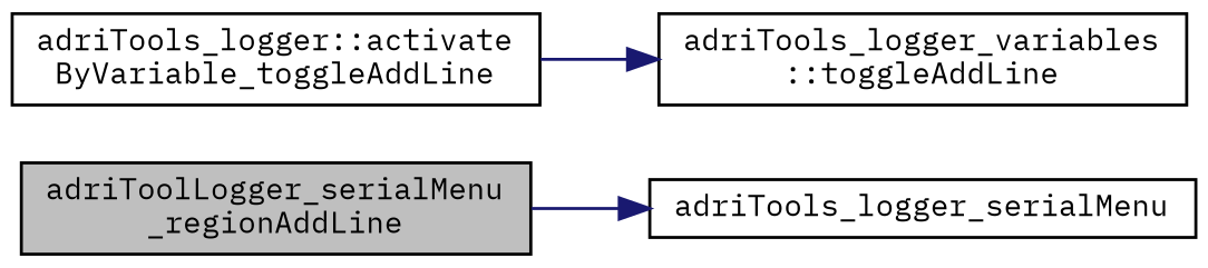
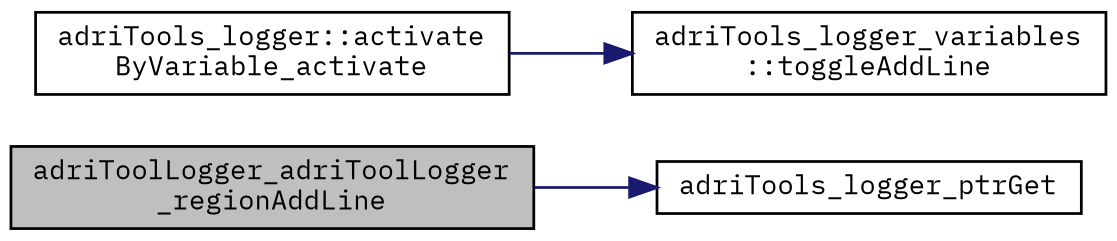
  digraph {
    fontname="IBM Plex Mono"
    rankdir=LR
    node [color=black fillcolor=white fontname="IBM Plex Mono" fontsize=10 shape=record style=filled]
    edge [color=midnightblue fontname="IBM Plex Mono" fontsize=10 labelfontname=Helvetica labelfontsize=10 style=solid]
-   n1 [fillcolor=grey75 fontcolor=black height=0.2 label="adriToolLogger_serialMenu\l_regionAddLine" width=0.4]
-   n2 [height=0.2 label=adriTools_logger_serialMenu width=0.4]
-   n3 [height=0.2 label="adriTools_logger::activate\lByVariable_toggleAddLine" width=0.4]
+   n1 [fillcolor=grey75 fontcolor=black height=0.2 label="adriToolLogger_adriToolLogger\l_regionAddLine" width=0.4]
+   n2 [height=0.2 label=adriTools_logger_ptrGet width=0.4]
+   n3 [height=0.2 label="adriTools_logger::activate\lByVariable_activate" width=0.4]
    n4 [height=0.2 label="adriTools_logger_variables\l::toggleAddLine" width=0.4]
    n1 -> n2
    n3 -> n4
  }
